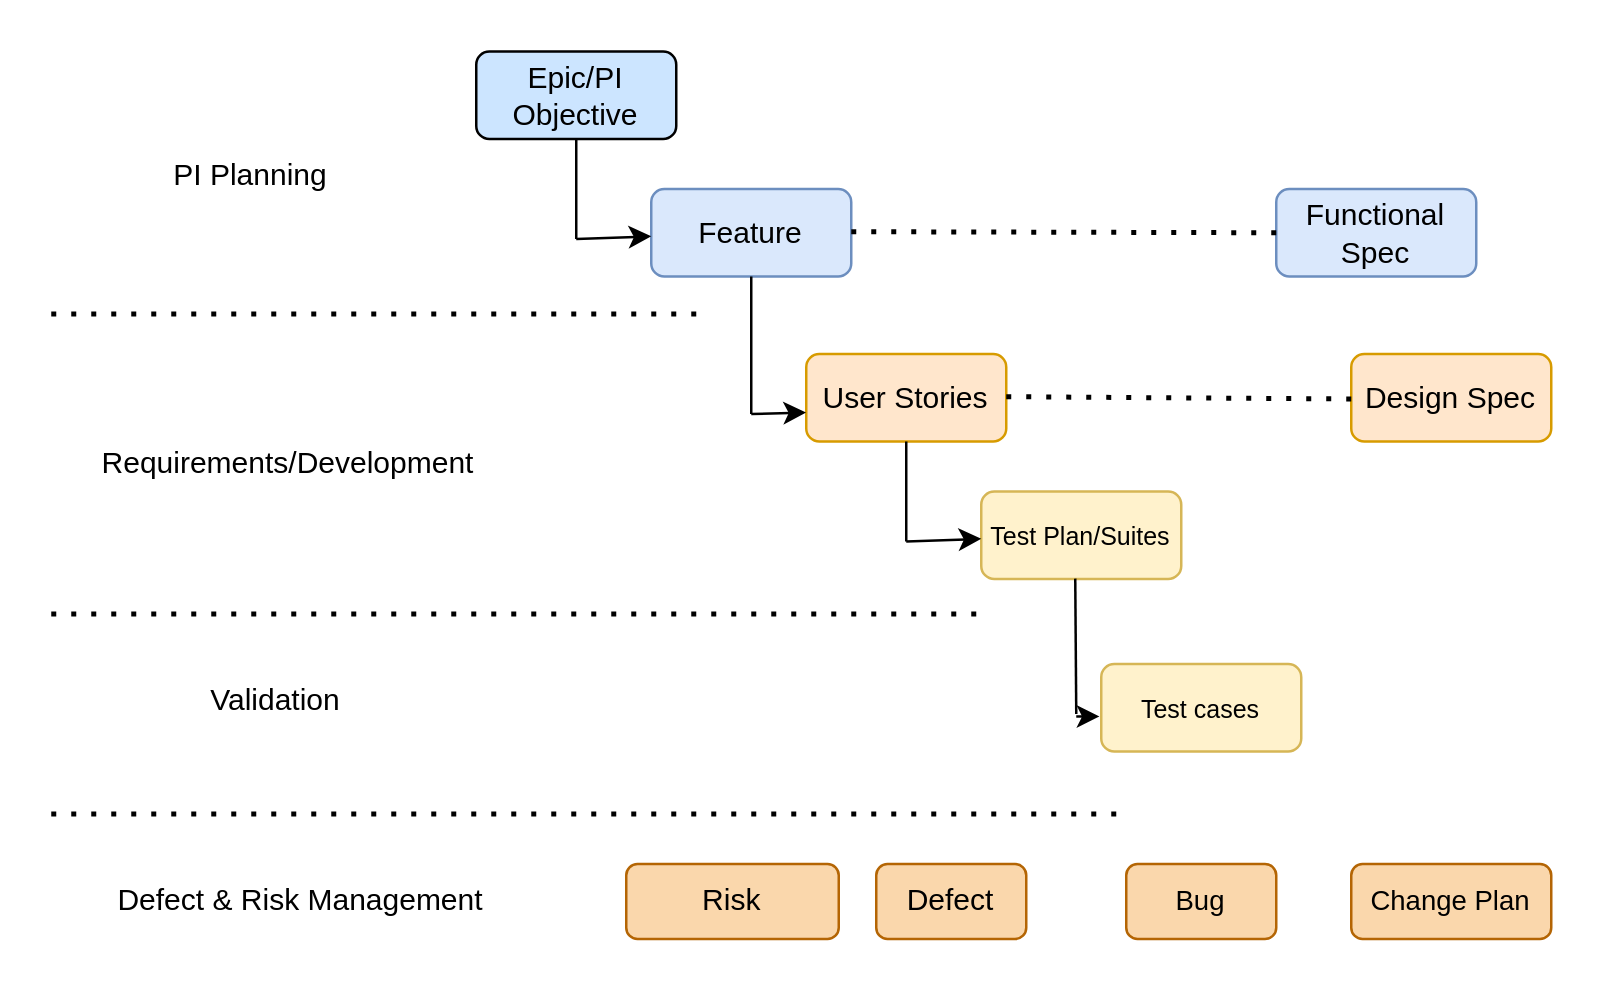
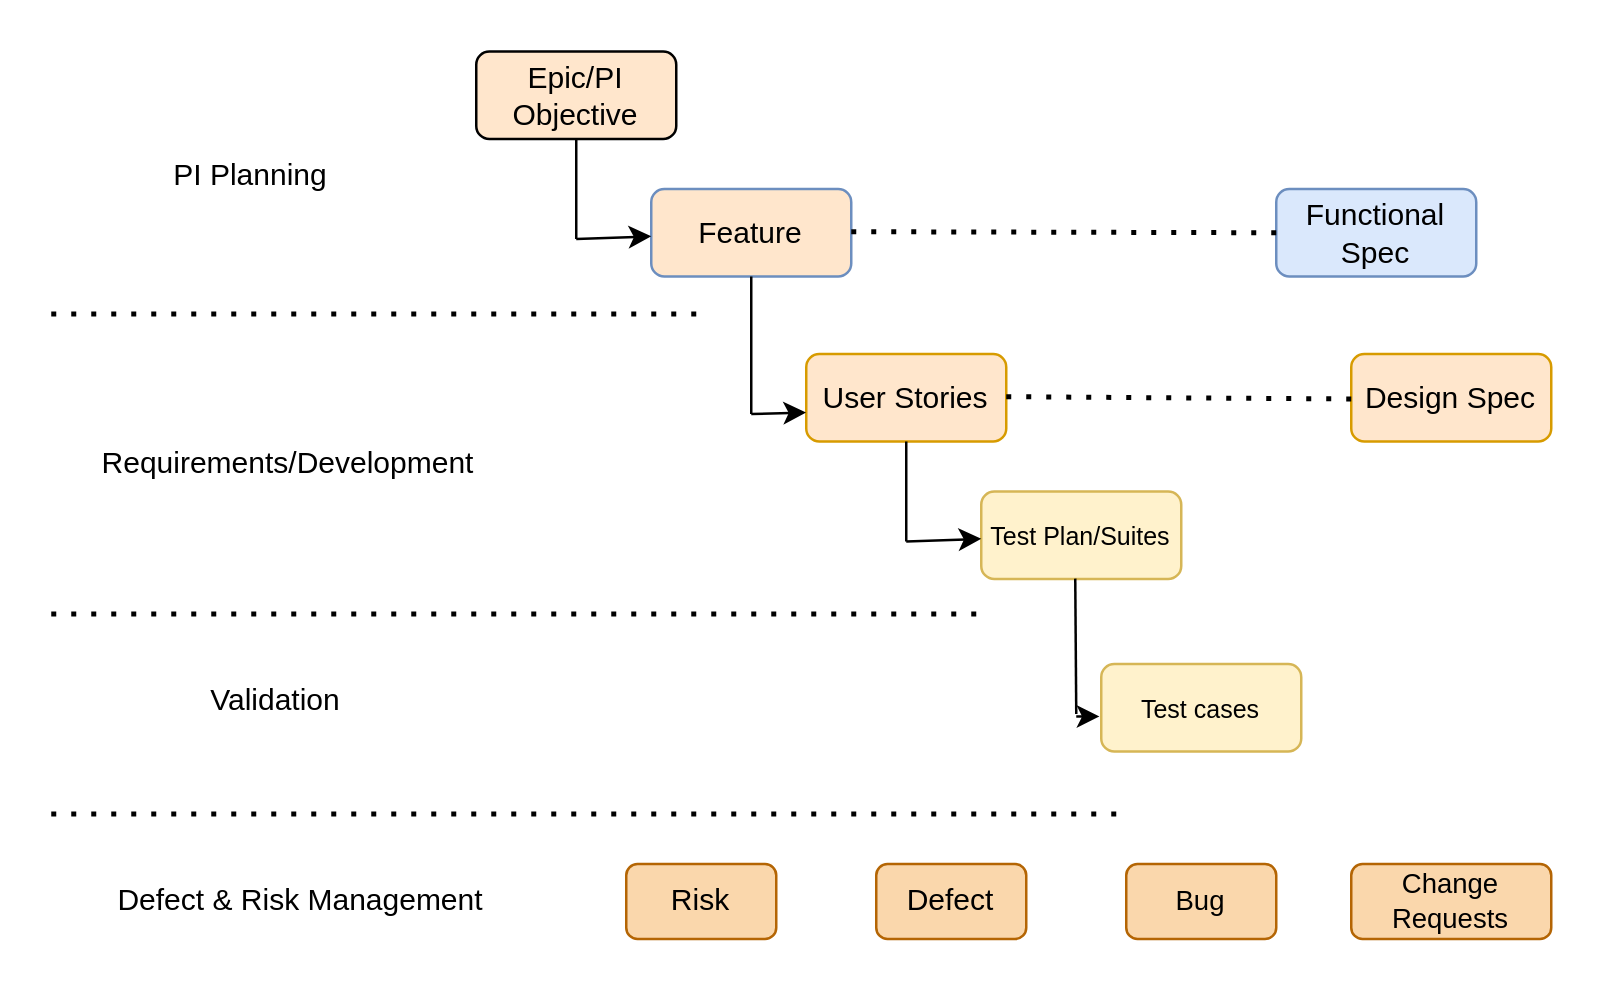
  <mxCell id="0" />
  <mxCell id="1" parent="0" />
  <mxCell id="2" value="" style="endArrow=none;dashed=1;html=1;dashPattern=1 3;strokeWidth=2;rounded=0;" parent="1" edge="1"><mxGeometry width="50" height="50" relative="1" as="geometry"><mxPoint x="20" y="125" as="sourcePoint" /><mxPoint x="280" y="125" as="targetPoint" /></mxGeometry></mxCell>
  <mxCell id="3" value="" style="endArrow=none;dashed=1;html=1;dashPattern=1 3;strokeWidth=2;rounded=0;" parent="1" edge="1"><mxGeometry width="50" height="50" relative="1" as="geometry"><mxPoint x="20" y="325" as="sourcePoint" /><mxPoint x="450" y="325" as="targetPoint" /></mxGeometry></mxCell>
  <mxCell id="4" value="Defect &amp;amp; Risk Management" style="text;html=1;strokeColor=none;fillColor=none;align=center;verticalAlign=middle;whiteSpace=wrap;rounded=0;" parent="1" vertex="1"><mxGeometry x="40" y="345" width="160" height="30" as="geometry" /></mxCell>
  <mxCell id="5" value="Requirements/Development" style="text;html=1;strokeColor=none;fillColor=none;align=center;verticalAlign=middle;whiteSpace=wrap;rounded=0;" parent="1" vertex="1"><mxGeometry x="35" y="170" width="160" height="30" as="geometry" /></mxCell>
  <mxCell id="6" value="PI Planning" style="text;html=1;strokeColor=none;fillColor=none;align=center;verticalAlign=middle;whiteSpace=wrap;rounded=0;" parent="1" vertex="1"><mxGeometry x="20" y="55" width="160" height="30" as="geometry" /></mxCell>
- <mxCell id="7" value="Epic/PI Objective" style="rounded=1;whiteSpace=wrap;html=1;fillColor=#CCE5FF;" parent="1" vertex="1"><mxGeometry x="190" y="20" width="80" height="35" as="geometry" /></mxCell>
- <mxCell id="8" value="Feature" style="rounded=1;whiteSpace=wrap;html=1;fillColor=#dae8fc;strokeColor=#6c8ebf;" parent="1" vertex="1"><mxGeometry x="260" y="75" width="80" height="35" as="geometry" /></mxCell>
+ <mxCell id="7" value="Epic/PI Objective" style="rounded=1;whiteSpace=wrap;html=1;fillColor=#ffe6cc;" parent="1" vertex="1"><mxGeometry x="190" y="20" width="80" height="35" as="geometry" /></mxCell>
+ <mxCell id="8" value="Feature" style="rounded=1;whiteSpace=wrap;html=1;fillColor=#ffe6cc;strokeColor=#6c8ebf;" parent="1" vertex="1"><mxGeometry x="260" y="75" width="80" height="35" as="geometry" /></mxCell>
  <mxCell id="9" value="" style="endArrow=none;html=1;rounded=0;entryX=0.5;entryY=1;entryDx=0;entryDy=0;" parent="1" target="7" edge="1"><mxGeometry width="50" height="50" relative="1" as="geometry"><mxPoint x="230" y="95" as="sourcePoint" /><mxPoint x="390" y="35" as="targetPoint" /></mxGeometry></mxCell>
  <mxCell id="10" value="" style="endArrow=classic;html=1;rounded=0;" parent="1" target="8" edge="1"><mxGeometry width="50" height="50" relative="1" as="geometry"><mxPoint x="230" y="95" as="sourcePoint" /><mxPoint x="390" y="35" as="targetPoint" /></mxGeometry></mxCell>
  <mxCell id="11" value="User Stories" style="rounded=1;whiteSpace=wrap;html=1;fillColor=#ffe6cc;strokeColor=#d79b00;" parent="1" vertex="1"><mxGeometry x="322" y="141" width="80" height="35" as="geometry" /></mxCell>
  <mxCell id="12" value="Test Plan/Suites" style="rounded=1;whiteSpace=wrap;html=1;fillColor=#fff2cc;fontSize=10;strokeColor=#d6b656;" parent="1" vertex="1"><mxGeometry x="392" y="196" width="80" height="35" as="geometry" /></mxCell>
  <mxCell id="13" value="" style="endArrow=none;html=1;rounded=0;entryX=0.5;entryY=1;entryDx=0;entryDy=0;" parent="1" target="11" edge="1"><mxGeometry width="50" height="50" relative="1" as="geometry"><mxPoint x="362" y="216" as="sourcePoint" /><mxPoint x="522" y="156" as="targetPoint" /></mxGeometry></mxCell>
  <mxCell id="14" value="" style="endArrow=classic;html=1;rounded=0;" parent="1" target="12" edge="1"><mxGeometry width="50" height="50" relative="1" as="geometry"><mxPoint x="362" y="216" as="sourcePoint" /><mxPoint x="522" y="156" as="targetPoint" /></mxGeometry></mxCell>
- <mxCell id="15" value="&lt;span style=&quot;&quot;&gt;Risk&lt;/span&gt;" style="rounded=1;whiteSpace=wrap;html=1;fillColor=#fad7ac;strokeColor=#b46504;" parent="1" vertex="1"><mxGeometry x="250" y="345" width="85" height="30" as="geometry" /></mxCell>
+ <mxCell id="15" value="&lt;span style=&quot;&quot;&gt;Risk&lt;/span&gt;" style="rounded=1;whiteSpace=wrap;html=1;fillColor=#fad7ac;strokeColor=#b46504;" parent="1" vertex="1"><mxGeometry x="250" y="345" width="60" height="30" as="geometry" /></mxCell>
  <mxCell id="16" value="Defect" style="rounded=1;whiteSpace=wrap;html=1;fillColor=#fad7ac;strokeColor=#b46504;" parent="1" vertex="1"><mxGeometry x="350" y="345" width="60" height="30" as="geometry" /></mxCell>
  <mxCell id="17" value="Bug" style="rounded=1;whiteSpace=wrap;html=1;fillColor=#fad7ac;fontSize=11;strokeColor=#b46504;" parent="1" vertex="1"><mxGeometry x="450" y="345" width="60" height="30" as="geometry" /></mxCell>
  <mxCell id="18" value="" style="endArrow=none;html=1;rounded=0;fontSize=12;entryX=0.5;entryY=1;entryDx=0;entryDy=0;" parent="1" target="8" edge="1"><mxGeometry width="50" height="50" relative="1" as="geometry"><mxPoint x="300" y="165" as="sourcePoint" /><mxPoint x="350" y="115" as="targetPoint" /></mxGeometry></mxCell>
  <mxCell id="19" value="" style="endArrow=classic;html=1;rounded=0;fontSize=12;entryX=-0.001;entryY=0.669;entryDx=0;entryDy=0;entryPerimeter=0;" parent="1" target="11" edge="1"><mxGeometry width="50" height="50" relative="1" as="geometry"><mxPoint x="300" y="165" as="sourcePoint" /><mxPoint x="370" y="125" as="targetPoint" /></mxGeometry></mxCell>
  <mxCell id="20" value="Validation" style="text;html=1;strokeColor=none;fillColor=none;align=center;verticalAlign=middle;whiteSpace=wrap;rounded=0;" parent="1" vertex="1"><mxGeometry x="30" y="265" width="160" height="30" as="geometry" /></mxCell>
  <mxCell id="21" value="Test cases" style="rounded=1;whiteSpace=wrap;html=1;fillColor=#fff2cc;fontSize=10;strokeColor=#d6b656;" parent="1" vertex="1"><mxGeometry x="440" y="265" width="80" height="35" as="geometry" /></mxCell>
  <mxCell id="22" value="" style="endArrow=none;html=1;rounded=0;fontSize=10;exitX=0.545;exitY=1.053;exitDx=0;exitDy=0;exitPerimeter=0;" parent="1" edge="1"><mxGeometry width="50" height="50" relative="1" as="geometry"><mxPoint x="429.6" y="230.855" as="sourcePoint" /><mxPoint x="430" y="285" as="targetPoint" /></mxGeometry></mxCell>
  <mxCell id="23" value="" style="endArrow=classic;html=1;rounded=0;fontSize=10;entryX=-0.009;entryY=0.6;entryDx=0;entryDy=0;entryPerimeter=0;" parent="1" target="21" edge="1"><mxGeometry width="50" height="50" relative="1" as="geometry"><mxPoint x="430" y="285.988" as="sourcePoint" /><mxPoint x="490" y="165" as="targetPoint" /></mxGeometry></mxCell>
  <mxCell id="24" value="Functional Spec" style="rounded=1;whiteSpace=wrap;html=1;fillColor=#dae8fc;strokeColor=#6c8ebf;" vertex="1" parent="1"><mxGeometry x="510" y="75" width="80" height="35" as="geometry" /></mxCell>
  <mxCell id="25" value="Design Spec" style="rounded=1;whiteSpace=wrap;html=1;fillColor=#ffe6cc;strokeColor=#d79b00;" vertex="1" parent="1"><mxGeometry x="540" y="141" width="80" height="35" as="geometry" /></mxCell>
  <mxCell id="26" value="" style="endArrow=none;dashed=1;html=1;dashPattern=1 3;strokeWidth=2;rounded=0;" edge="1" parent="1"><mxGeometry width="50" height="50" relative="1" as="geometry"><mxPoint x="20" y="245" as="sourcePoint" /><mxPoint x="392" y="245" as="targetPoint" /></mxGeometry></mxCell>
  <mxCell id="27" value="" style="endArrow=none;dashed=1;html=1;dashPattern=1 3;strokeWidth=2;rounded=0;entryX=0;entryY=0.5;entryDx=0;entryDy=0;" edge="1" parent="1" target="24"><mxGeometry width="50" height="50" relative="1" as="geometry"><mxPoint x="340" y="92.08" as="sourcePoint" /><mxPoint x="530" y="92.08" as="targetPoint" /></mxGeometry></mxCell>
  <mxCell id="28" value="" style="endArrow=none;dashed=1;html=1;dashPattern=1 3;strokeWidth=2;rounded=0;" edge="1" parent="1"><mxGeometry width="50" height="50" relative="1" as="geometry"><mxPoint x="402" y="158.08" as="sourcePoint" /><mxPoint x="540" y="159" as="targetPoint" /></mxGeometry></mxCell>
- <mxCell id="29" value="Change Plan" style="rounded=1;whiteSpace=wrap;html=1;fillColor=#fad7ac;fontSize=11;strokeColor=#b46504;" vertex="1" parent="1"><mxGeometry x="540" y="345" width="80" height="30" as="geometry" /></mxCell>
+ <mxCell id="29" value="Change Requests" style="rounded=1;whiteSpace=wrap;html=1;fillColor=#fad7ac;fontSize=11;strokeColor=#b46504;" vertex="1" parent="1"><mxGeometry x="540" y="345" width="80" height="30" as="geometry" /></mxCell>
